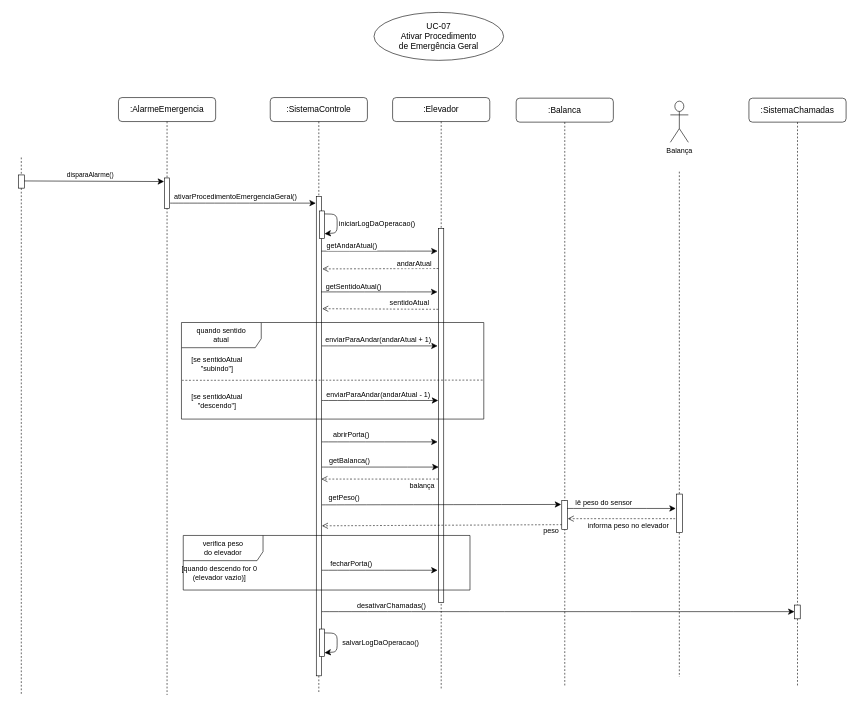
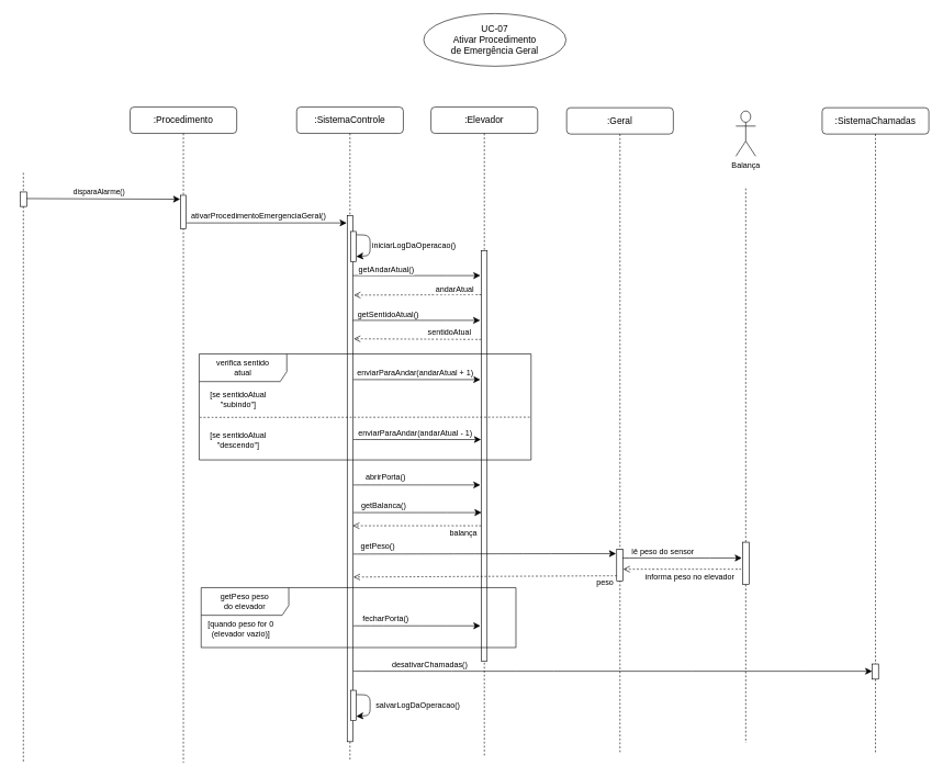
  <mxCell id="0" />
  <mxCell id="1" parent="0" />
- <mxCell id="2" value="&lt;font style=&quot;font-size: 14px;&quot;&gt;UC-07&lt;/font&gt;&lt;div style=&quot;font-size: 14px;&quot;&gt;Ativar Procedimento&lt;/div&gt;&lt;div style=&quot;font-size: 14px;&quot;&gt;de Emergência Geral&lt;/div&gt;" style="ellipse;whiteSpace=wrap;html=1;" parent="1" vertex="1"><mxGeometry x="623" y="20" width="216" height="80" as="geometry" /></mxCell>
+ <mxCell id="2" value="&lt;font style=&quot;font-size: 14px;&quot;&gt;UC-07&lt;/font&gt;&lt;div style=&quot;font-size: 14px;&quot;&gt;Ativar Procedimento&lt;/div&gt;&lt;div style=&quot;font-size: 14px;&quot;&gt;de Emergência Geral&lt;/div&gt;" style="ellipse;whiteSpace=wrap;html=1;" parent="1" vertex="1"><mxGeometry x="643" y="20" width="216" height="80" as="geometry" /></mxCell>
  <mxCell id="3" value="" style="group" parent="1" vertex="1" connectable="0"><mxGeometry x="20" y="145" width="30" height="885" as="geometry" /></mxCell>
  <mxCell id="4" style="edgeStyle=none;curved=0;rounded=1;orthogonalLoop=1;jettySize=auto;html=1;fontSize=12;startSize=8;endSize=8;dashed=1;endArrow=none;endFill=0;" parent="3" source="6" edge="1"><mxGeometry relative="1" as="geometry"><mxPoint x="15" y="1013" as="targetPoint" /><mxPoint x="15" y="128.425" as="sourcePoint" /></mxGeometry></mxCell>
  <mxCell id="5" value="" style="edgeStyle=none;curved=0;rounded=1;orthogonalLoop=1;jettySize=auto;html=1;fontSize=12;startSize=8;endSize=8;dashed=1;endArrow=none;endFill=0;" parent="3" target="6" edge="1"><mxGeometry relative="1" as="geometry"><mxPoint x="15" y="754.651" as="targetPoint" /><mxPoint x="15" y="116.907" as="sourcePoint" /></mxGeometry></mxCell>
  <mxCell id="6" value="" style="html=1;points=[];perimeter=orthogonalPerimeter;rounded=0;shadow=0;comic=0;labelBackgroundColor=none;strokeWidth=1;fontFamily=Verdana;fontSize=12;align=center;" parent="3" vertex="1"><mxGeometry x="10" y="146" width="10" height="22" as="geometry" /></mxCell>
  <mxCell id="7" value="" style="endArrow=classic;html=1;rounded=1;strokeColor=default;align=center;verticalAlign=middle;fontFamily=Helvetica;fontSize=12;fontColor=default;labelBackgroundColor=default;edgeStyle=none;startSize=8;endSize=8;curved=0;" parent="1" edge="1"><mxGeometry width="50" height="50" relative="1" as="geometry"><mxPoint x="40" y="301" as="sourcePoint" /><mxPoint x="273" y="302" as="targetPoint" /></mxGeometry></mxCell>
  <mxCell id="8" value="disparaAlarme()" style="edgeLabel;html=1;align=center;verticalAlign=middle;resizable=0;points=[];fontSize=11;fontFamily=Helvetica;fontColor=default;labelBackgroundColor=default;" parent="7" vertex="1" connectable="0"><mxGeometry x="-0.118" y="1" relative="1" as="geometry"><mxPoint x="6" y="-10" as="offset" /></mxGeometry></mxCell>
- <mxCell id="9" value=":AlarmeEmergencia" style="shape=umlLifeline;perimeter=lifelinePerimeter;whiteSpace=wrap;html=1;container=0;collapsible=0;recursiveResize=0;outlineConnect=0;rounded=1;shadow=0;comic=0;labelBackgroundColor=none;strokeWidth=1;fontFamily=Helvetica;fontSize=14;align=center;" parent="1" vertex="1"><mxGeometry x="197" y="162" width="162" height="996" as="geometry" /></mxCell>
+ <mxCell id="9" value=":Procedimento" style="shape=umlLifeline;perimeter=lifelinePerimeter;whiteSpace=wrap;html=1;container=0;collapsible=0;recursiveResize=0;outlineConnect=0;rounded=1;shadow=0;comic=0;labelBackgroundColor=none;strokeWidth=1;fontFamily=Helvetica;fontSize=14;align=center;" parent="1" vertex="1"><mxGeometry x="197" y="162" width="162" height="996" as="geometry" /></mxCell>
  <mxCell id="10" value="" style="html=1;points=[];perimeter=orthogonalPerimeter;rounded=0;shadow=0;comic=0;labelBackgroundColor=none;strokeWidth=1;fontFamily=Verdana;fontSize=12;align=center;container=0;" parent="1" vertex="1"><mxGeometry x="273.73" y="296" width="8.53" height="51" as="geometry" /></mxCell>
  <mxCell id="11" value=":SistemaControle" style="shape=umlLifeline;perimeter=lifelinePerimeter;whiteSpace=wrap;html=1;container=0;collapsible=0;recursiveResize=0;outlineConnect=0;rounded=1;shadow=0;comic=0;labelBackgroundColor=none;strokeWidth=1;fontFamily=Helvetica;fontSize=14;align=center;" parent="1" vertex="1"><mxGeometry x="450" y="162" width="162" height="994" as="geometry" /></mxCell>
  <mxCell id="12" value="" style="html=1;points=[];perimeter=orthogonalPerimeter;rounded=0;shadow=0;comic=0;labelBackgroundColor=none;strokeWidth=1;fontFamily=Verdana;fontSize=12;align=center;container=0;" parent="1" vertex="1"><mxGeometry x="526.74" y="327" width="8.53" height="799" as="geometry" /></mxCell>
  <mxCell id="13" value=":Elevador" style="shape=umlLifeline;perimeter=lifelinePerimeter;whiteSpace=wrap;html=1;container=0;collapsible=0;recursiveResize=0;outlineConnect=0;rounded=1;shadow=0;comic=0;labelBackgroundColor=none;strokeWidth=1;fontFamily=Helvetica;fontSize=14;align=center;" parent="1" vertex="1"><mxGeometry x="654" y="162" width="162" height="988" as="geometry" /></mxCell>
  <mxCell id="14" value="" style="endArrow=classic;html=1;rounded=0;fontSize=12;startSize=8;endSize=8;curved=1;" parent="1" edge="1"><mxGeometry width="50" height="50" relative="1" as="geometry"><mxPoint x="283" y="338" as="sourcePoint" /><mxPoint x="526" y="338" as="targetPoint" /></mxGeometry></mxCell>
  <mxCell id="15" value="ativarProcedimentoEmergenciaGeral()" style="edgeLabel;html=1;align=center;verticalAlign=middle;resizable=0;points=[];fontSize=12;" parent="14" vertex="1" connectable="0"><mxGeometry x="-0.629" relative="1" as="geometry"><mxPoint x="63" y="-11" as="offset" /></mxGeometry></mxCell>
  <mxCell id="16" value="" style="html=1;points=[];perimeter=orthogonalPerimeter;rounded=0;shadow=0;comic=0;labelBackgroundColor=none;strokeWidth=1;fontFamily=Verdana;fontSize=12;align=center;container=0;" parent="1" vertex="1"><mxGeometry x="730.73" y="380" width="8.53" height="624" as="geometry" /></mxCell>
  <mxCell id="17" value="" style="html=1;points=[];perimeter=orthogonalPerimeter;rounded=0;shadow=0;comic=0;labelBackgroundColor=none;strokeWidth=1;fontFamily=Verdana;fontSize=12;align=center;container=0;" parent="1" vertex="1"><mxGeometry x="532" y="351" width="8.53" height="46" as="geometry" /></mxCell>
  <mxCell id="18" value="" style="endArrow=classic;html=1;rounded=1;fontSize=12;startSize=8;endSize=8;curved=0;" parent="1" edge="1"><mxGeometry width="50" height="50" relative="1" as="geometry"><mxPoint x="540.53" y="356" as="sourcePoint" /><mxPoint x="540.53" y="389" as="targetPoint" /><Array as="points"><mxPoint x="561.53" y="356.5" /><mxPoint x="561.53" y="387.5" /></Array></mxGeometry></mxCell>
  <mxCell id="19" value="iniciarLogDaOperacao()" style="edgeLabel;html=1;align=center;verticalAlign=middle;resizable=0;points=[];fontSize=12;fontFamily=Helvetica;fontColor=default;labelBackgroundColor=default;" parent="18" vertex="1" connectable="0"><mxGeometry x="-0.033" y="1" relative="1" as="geometry"><mxPoint x="65" y="1" as="offset" /></mxGeometry></mxCell>
  <mxCell id="20" value="" style="endArrow=classic;html=1;rounded=0;fontSize=12;startSize=8;endSize=8;curved=1;" parent="1" edge="1"><mxGeometry width="50" height="50" relative="1" as="geometry"><mxPoint x="535.27" y="418" as="sourcePoint" /><mxPoint x="729" y="418" as="targetPoint" /></mxGeometry></mxCell>
  <mxCell id="21" value="getAndarAtual()" style="edgeLabel;html=1;align=center;verticalAlign=middle;resizable=0;points=[];fontSize=12;" parent="20" vertex="1" connectable="0"><mxGeometry x="-0.17" relative="1" as="geometry"><mxPoint x="-30" y="-9" as="offset" /></mxGeometry></mxCell>
  <mxCell id="22" value="" style="endArrow=open;html=1;rounded=0;fontSize=12;startSize=8;endSize=8;curved=1;entryX=1.191;entryY=0.151;entryDx=0;entryDy=0;entryPerimeter=0;endFill=0;dashed=1;" parent="1" target="12" edge="1"><mxGeometry width="50" height="50" relative="1" as="geometry"><mxPoint x="730.27" y="447" as="sourcePoint" /><mxPoint x="588" y="448" as="targetPoint" /></mxGeometry></mxCell>
  <mxCell id="23" value="andarAtual" style="edgeLabel;html=1;align=center;verticalAlign=middle;resizable=0;points=[];fontSize=12;" parent="22" vertex="1" connectable="0"><mxGeometry x="-0.17" relative="1" as="geometry"><mxPoint x="39" y="-9" as="offset" /></mxGeometry></mxCell>
  <mxCell id="24" value="" style="endArrow=classic;html=1;rounded=0;fontSize=12;startSize=8;endSize=8;curved=1;" parent="1" edge="1"><mxGeometry width="50" height="50" relative="1" as="geometry"><mxPoint x="535" y="486" as="sourcePoint" /><mxPoint x="728.73" y="486" as="targetPoint" /></mxGeometry></mxCell>
  <mxCell id="25" value="getSentidoAtual()" style="edgeLabel;html=1;align=center;verticalAlign=middle;resizable=0;points=[];fontSize=12;" parent="24" vertex="1" connectable="0"><mxGeometry x="-0.17" relative="1" as="geometry"><mxPoint x="-27" y="-10" as="offset" /></mxGeometry></mxCell>
  <mxCell id="26" value="" style="endArrow=open;html=1;rounded=0;fontSize=12;startSize=8;endSize=8;curved=1;entryX=1.164;entryY=0.461;entryDx=0;entryDy=0;entryPerimeter=0;endFill=0;dashed=1;" parent="1" edge="1"><mxGeometry width="50" height="50" relative="1" as="geometry"><mxPoint x="730" y="515" as="sourcePoint" /><mxPoint x="536.73" y="514" as="targetPoint" /></mxGeometry></mxCell>
  <mxCell id="27" value="sentidoAtual" style="edgeLabel;html=1;align=center;verticalAlign=middle;resizable=0;points=[];fontSize=12;" parent="26" vertex="1" connectable="0"><mxGeometry x="-0.17" relative="1" as="geometry"><mxPoint x="31" y="-10" as="offset" /></mxGeometry></mxCell>
- <mxCell id="28" value="quando sentido&lt;div&gt;atual&lt;/div&gt;" style="shape=umlFrame;whiteSpace=wrap;html=1;pointerEvents=0;width=133;height=42;" parent="1" vertex="1"><mxGeometry x="302" y="537" width="504" height="161" as="geometry" /></mxCell>
+ <mxCell id="28" value="verifica sentido&lt;div&gt;atual&lt;/div&gt;" style="shape=umlFrame;whiteSpace=wrap;html=1;pointerEvents=0;width=133;height=42;" parent="1" vertex="1"><mxGeometry x="302" y="537" width="504" height="161" as="geometry" /></mxCell>
  <mxCell id="29" value="[se sentidoAtual&lt;div style=&quot;font-size: 12px;&quot;&gt;&quot;subindo&quot;]&lt;/div&gt;" style="text;html=1;align=center;verticalAlign=middle;resizable=0;points=[];autosize=1;strokeColor=none;fillColor=none;fontSize=12;" parent="1" vertex="1"><mxGeometry x="309" y="585" width="103" height="41" as="geometry" /></mxCell>
  <mxCell id="30" value="" style="endArrow=none;html=1;rounded=0;fontSize=12;startSize=8;endSize=8;curved=1;entryX=0.996;entryY=0.517;entryDx=0;entryDy=0;entryPerimeter=0;dashed=1;endFill=0;" parent="1" edge="1"><mxGeometry width="50" height="50" relative="1" as="geometry"><mxPoint x="303" y="633.38" as="sourcePoint" /><mxPoint x="804.984" y="632.997" as="targetPoint" /></mxGeometry></mxCell>
  <mxCell id="31" value="" style="endArrow=classic;html=1;rounded=0;fontSize=12;startSize=8;endSize=8;curved=1;" parent="1" edge="1"><mxGeometry width="50" height="50" relative="1" as="geometry"><mxPoint x="536" y="576" as="sourcePoint" /><mxPoint x="729" y="576" as="targetPoint" /></mxGeometry></mxCell>
  <mxCell id="32" value="enviarParaAndar(andarAtual + 1)" style="edgeLabel;html=1;align=center;verticalAlign=middle;resizable=0;points=[];fontSize=12;" parent="31" vertex="1" connectable="0"><mxGeometry x="-0.381" y="2" relative="1" as="geometry"><mxPoint x="33" y="-9" as="offset" /></mxGeometry></mxCell>
  <mxCell id="33" value="" style="endArrow=classic;html=1;rounded=0;fontSize=12;startSize=8;endSize=8;curved=1;entryX=-0.108;entryY=0.341;entryDx=0;entryDy=0;entryPerimeter=0;" parent="1" edge="1"><mxGeometry width="50" height="50" relative="1" as="geometry"><mxPoint x="536" y="667" as="sourcePoint" /><mxPoint x="730" y="667" as="targetPoint" /></mxGeometry></mxCell>
  <mxCell id="34" value="enviarParaAndar(andarAtual - 1)" style="edgeLabel;html=1;align=center;verticalAlign=middle;resizable=0;points=[];fontSize=12;" parent="33" vertex="1" connectable="0"><mxGeometry x="-0.381" y="2" relative="1" as="geometry"><mxPoint x="33" y="-9" as="offset" /></mxGeometry></mxCell>
  <mxCell id="35" value="[se sentidoAtual&lt;div style=&quot;font-size: 12px;&quot;&gt;&quot;descendo&quot;]&lt;/div&gt;" style="text;html=1;align=center;verticalAlign=middle;resizable=0;points=[];autosize=1;strokeColor=none;fillColor=none;fontSize=12;" parent="1" vertex="1"><mxGeometry x="309" y="647" width="103" height="41" as="geometry" /></mxCell>
  <mxCell id="36" value="" style="endArrow=classic;html=1;rounded=0;fontSize=12;startSize=8;endSize=8;curved=1;" parent="1" edge="1"><mxGeometry width="50" height="50" relative="1" as="geometry"><mxPoint x="536" y="736" as="sourcePoint" /><mxPoint x="729" y="736" as="targetPoint" /></mxGeometry></mxCell>
  <mxCell id="37" value="abrirPorta()" style="edgeLabel;html=1;align=center;verticalAlign=middle;resizable=0;points=[];fontSize=12;" parent="36" vertex="1" connectable="0"><mxGeometry x="-0.507" y="1" relative="1" as="geometry"><mxPoint y="-11" as="offset" /></mxGeometry></mxCell>
  <mxCell id="38" value="" style="endArrow=classic;html=1;rounded=0;fontSize=12;startSize=8;endSize=8;curved=1;" parent="1" target="16" edge="1"><mxGeometry width="50" height="50" relative="1" as="geometry"><mxPoint x="536" y="778" as="sourcePoint" /><mxPoint x="586" y="728" as="targetPoint" /></mxGeometry></mxCell>
  <mxCell id="39" value="getBalanca()" style="edgeLabel;html=1;align=center;verticalAlign=middle;resizable=0;points=[];fontSize=12;" parent="38" vertex="1" connectable="0"><mxGeometry x="-0.564" y="2" relative="1" as="geometry"><mxPoint x="3" y="-9" as="offset" /></mxGeometry></mxCell>
- <mxCell id="40" value=":Balanca" style="shape=umlLifeline;perimeter=lifelinePerimeter;whiteSpace=wrap;html=1;container=0;collapsible=0;recursiveResize=0;outlineConnect=0;rounded=1;shadow=0;comic=0;labelBackgroundColor=none;strokeWidth=1;fontFamily=Helvetica;fontSize=14;align=center;" parent="1" vertex="1"><mxGeometry x="860" y="163" width="162" height="982" as="geometry" /></mxCell>
+ <mxCell id="40" value=":Geral" style="shape=umlLifeline;perimeter=lifelinePerimeter;whiteSpace=wrap;html=1;container=0;collapsible=0;recursiveResize=0;outlineConnect=0;rounded=1;shadow=0;comic=0;labelBackgroundColor=none;strokeWidth=1;fontFamily=Helvetica;fontSize=14;align=center;" parent="1" vertex="1"><mxGeometry x="860" y="163" width="162" height="982" as="geometry" /></mxCell>
  <mxCell id="41" value="" style="endArrow=open;html=1;rounded=0;fontSize=12;startSize=8;endSize=8;curved=1;endFill=0;dashed=1;" parent="1" target="12" edge="1"><mxGeometry width="50" height="50" relative="1" as="geometry"><mxPoint x="730" y="798" as="sourcePoint" /><mxPoint x="780" y="748" as="targetPoint" /></mxGeometry></mxCell>
  <mxCell id="42" value="balança" style="edgeLabel;html=1;align=center;verticalAlign=middle;resizable=0;points=[];fontSize=12;" parent="41" vertex="1" connectable="0"><mxGeometry x="-0.496" y="2" relative="1" as="geometry"><mxPoint x="21" y="9" as="offset" /></mxGeometry></mxCell>
  <mxCell id="43" value="" style="endArrow=classic;html=1;rounded=0;fontSize=12;startSize=8;endSize=8;curved=1;entryX=-0.105;entryY=0.215;entryDx=0;entryDy=0;entryPerimeter=0;" parent="1" edge="1"><mxGeometry width="50" height="50" relative="1" as="geometry"><mxPoint x="536" y="841" as="sourcePoint" /><mxPoint x="934.999" y="840.32" as="targetPoint" /></mxGeometry></mxCell>
  <mxCell id="44" value="getPeso()" style="edgeLabel;html=1;align=center;verticalAlign=middle;resizable=0;points=[];fontSize=12;" parent="43" vertex="1" connectable="0"><mxGeometry x="-0.564" y="2" relative="1" as="geometry"><mxPoint x="-50" y="-10" as="offset" /></mxGeometry></mxCell>
  <mxCell id="45" value="" style="html=1;points=[];perimeter=orthogonalPerimeter;rounded=0;shadow=0;comic=0;labelBackgroundColor=none;strokeWidth=1;fontFamily=Verdana;fontSize=12;align=center;container=0;" parent="1" vertex="1"><mxGeometry x="936" y="834" width="9.53" height="48" as="geometry" /></mxCell>
  <mxCell id="46" value="" style="endArrow=open;html=1;rounded=0;fontSize=12;startSize=8;endSize=8;curved=1;entryX=1.11;entryY=0.677;entryDx=0;entryDy=0;entryPerimeter=0;endFill=0;dashed=1;" parent="1" edge="1"><mxGeometry width="50" height="50" relative="1" as="geometry"><mxPoint x="936" y="874" as="sourcePoint" /><mxPoint x="536.208" y="875.923" as="targetPoint" /></mxGeometry></mxCell>
  <mxCell id="47" value="peso" style="edgeLabel;html=1;align=center;verticalAlign=middle;resizable=0;points=[];fontSize=12;" parent="46" vertex="1" connectable="0"><mxGeometry x="-0.496" y="2" relative="1" as="geometry"><mxPoint x="82" y="7" as="offset" /></mxGeometry></mxCell>
- <mxCell id="48" value="verifica peso&lt;div&gt;do elevador&lt;/div&gt;" style="shape=umlFrame;whiteSpace=wrap;html=1;pointerEvents=0;width=133;height=42;" parent="1" vertex="1"><mxGeometry x="305" y="892" width="478" height="91" as="geometry" /></mxCell>
- <mxCell id="49" value="[quando descendo for 0&lt;div&gt;&lt;span style=&quot;background-color: initial;&quot;&gt;(elevador vazio)]&lt;/span&gt;&lt;/div&gt;" style="text;html=1;align=center;verticalAlign=middle;resizable=0;points=[];autosize=1;strokeColor=none;fillColor=none;fontSize=12;" parent="1" vertex="1"><mxGeometry x="306" y="933" width="118" height="41" as="geometry" /></mxCell>
+ <mxCell id="48" value="getPeso peso&lt;div&gt;do elevador&lt;/div&gt;" style="shape=umlFrame;whiteSpace=wrap;html=1;pointerEvents=0;width=133;height=42;" parent="1" vertex="1"><mxGeometry x="305" y="892" width="478" height="91" as="geometry" /></mxCell>
+ <mxCell id="49" value="[quando peso for 0&lt;div&gt;&lt;span style=&quot;background-color: initial;&quot;&gt;(elevador vazio)]&lt;/span&gt;&lt;/div&gt;" style="text;html=1;align=center;verticalAlign=middle;resizable=0;points=[];autosize=1;strokeColor=none;fillColor=none;fontSize=12;" parent="1" vertex="1"><mxGeometry x="306" y="933" width="118" height="41" as="geometry" /></mxCell>
  <mxCell id="50" value="" style="endArrow=classic;html=1;rounded=0;fontSize=12;startSize=8;endSize=8;curved=1;" parent="1" edge="1"><mxGeometry width="50" height="50" relative="1" as="geometry"><mxPoint x="536" y="950" as="sourcePoint" /><mxPoint x="729" y="950" as="targetPoint" /></mxGeometry></mxCell>
  <mxCell id="51" value="fecharPorta()" style="edgeLabel;html=1;align=center;verticalAlign=middle;resizable=0;points=[];fontSize=12;" parent="50" vertex="1" connectable="0"><mxGeometry x="-0.507" y="1" relative="1" as="geometry"><mxPoint y="-11" as="offset" /></mxGeometry></mxCell>
  <mxCell id="52" value="" style="endArrow=classic;html=1;rounded=0;fontSize=12;startSize=8;endSize=8;curved=1;" parent="1" target="55" edge="1"><mxGeometry width="50" height="50" relative="1" as="geometry"><mxPoint x="536" y="1019" as="sourcePoint" /><mxPoint x="729" y="1019" as="targetPoint" /></mxGeometry></mxCell>
  <mxCell id="53" value="desativarChamadas()" style="edgeLabel;html=1;align=center;verticalAlign=middle;resizable=0;points=[];fontSize=12;" parent="52" vertex="1" connectable="0"><mxGeometry x="-0.507" y="1" relative="1" as="geometry"><mxPoint x="-79" y="-10" as="offset" /></mxGeometry></mxCell>
  <mxCell id="54" value=":SistemaChamadas" style="shape=umlLifeline;perimeter=lifelinePerimeter;whiteSpace=wrap;html=1;container=0;collapsible=0;recursiveResize=0;outlineConnect=0;rounded=1;shadow=0;comic=0;labelBackgroundColor=none;strokeWidth=1;fontFamily=Helvetica;fontSize=14;align=center;" parent="1" vertex="1"><mxGeometry x="1248" y="163" width="162" height="982" as="geometry" /></mxCell>
  <mxCell id="55" value="" style="html=1;points=[];perimeter=orthogonalPerimeter;rounded=0;shadow=0;comic=0;labelBackgroundColor=none;strokeWidth=1;fontFamily=Verdana;fontSize=12;align=center;container=0;" parent="1" vertex="1"><mxGeometry x="1324" y="1008" width="9.53" height="23" as="geometry" /></mxCell>
  <mxCell id="56" value="" style="html=1;points=[];perimeter=orthogonalPerimeter;rounded=0;shadow=0;comic=0;labelBackgroundColor=none;strokeWidth=1;fontFamily=Verdana;fontSize=12;align=center;container=0;" parent="1" vertex="1"><mxGeometry x="532" y="1048" width="8.53" height="46" as="geometry" /></mxCell>
  <mxCell id="57" value="" style="endArrow=classic;html=1;rounded=1;fontSize=12;startSize=8;endSize=8;curved=0;" parent="1" edge="1"><mxGeometry width="50" height="50" relative="1" as="geometry"><mxPoint x="540.53" y="1054.5" as="sourcePoint" /><mxPoint x="540.53" y="1087.5" as="targetPoint" /><Array as="points"><mxPoint x="561.53" y="1055" /><mxPoint x="561.53" y="1086" /></Array></mxGeometry></mxCell>
  <mxCell id="58" value="salvarLogDaOperacao()" style="edgeLabel;html=1;align=center;verticalAlign=middle;resizable=0;points=[];fontSize=12;fontFamily=Helvetica;fontColor=default;labelBackgroundColor=default;" parent="57" vertex="1" connectable="0"><mxGeometry x="-0.033" y="1" relative="1" as="geometry"><mxPoint x="71" y="2" as="offset" /></mxGeometry></mxCell>
  <mxCell id="59" value="" style="group" vertex="1" connectable="0" parent="1"><mxGeometry x="1117" y="179" width="30" height="968" as="geometry" /></mxCell>
  <mxCell id="60" style="edgeStyle=none;curved=0;rounded=1;orthogonalLoop=1;jettySize=auto;html=1;fontSize=12;startSize=8;endSize=8;dashed=1;endArrow=none;endFill=0;" edge="1" parent="59" source="62"><mxGeometry relative="1" as="geometry"><mxPoint x="15" y="948.982" as="targetPoint" /><mxPoint x="15" y="140.47" as="sourcePoint" /></mxGeometry></mxCell>
  <mxCell id="61" value="" style="edgeStyle=none;curved=0;rounded=1;orthogonalLoop=1;jettySize=auto;html=1;fontSize=12;startSize=8;endSize=8;dashed=1;endArrow=none;endFill=0;" edge="1" parent="59" target="62"><mxGeometry relative="1" as="geometry"><mxPoint x="15" y="825.426" as="targetPoint" /><mxPoint x="15" y="106.535" as="sourcePoint" /></mxGeometry></mxCell>
  <mxCell id="62" value="" style="html=1;points=[];perimeter=orthogonalPerimeter;rounded=0;shadow=0;comic=0;labelBackgroundColor=none;strokeWidth=1;fontFamily=Verdana;fontSize=12;align=center;" vertex="1" parent="59"><mxGeometry x="10" y="644.001" width="10" height="64.288" as="geometry" /></mxCell>
  <mxCell id="63" value="Balança" style="shape=umlActor;verticalLabelPosition=bottom;verticalAlign=top;html=1;outlineConnect=0;" vertex="1" parent="59"><mxGeometry y="-11" width="30" height="68.6" as="geometry" /></mxCell>
  <mxCell id="64" value="" style="endArrow=classic;html=1;rounded=0;fontSize=12;startSize=8;endSize=8;curved=1;" edge="1" parent="1"><mxGeometry width="50" height="50" relative="1" as="geometry"><mxPoint x="945" y="847" as="sourcePoint" /><mxPoint x="1126" y="847" as="targetPoint" /></mxGeometry></mxCell>
  <mxCell id="65" value="lê peso do sensor" style="edgeLabel;html=1;align=center;verticalAlign=middle;resizable=0;points=[];fontSize=12;" vertex="1" connectable="0" parent="64"><mxGeometry x="-0.151" relative="1" as="geometry"><mxPoint x="-17" y="-11" as="offset" /></mxGeometry></mxCell>
  <mxCell id="66" value="" style="endArrow=open;html=1;rounded=0;fontSize=12;startSize=8;endSize=8;curved=1;endFill=0;dashed=1;" edge="1" parent="1"><mxGeometry width="50" height="50" relative="1" as="geometry"><mxPoint x="1125" y="864" as="sourcePoint" /><mxPoint x="946" y="864" as="targetPoint" /></mxGeometry></mxCell>
  <mxCell id="67" value="informa peso no elevador" style="edgeLabel;html=1;align=center;verticalAlign=middle;resizable=0;points=[];fontSize=12;" vertex="1" connectable="0" parent="66"><mxGeometry x="-0.053" y="1" relative="1" as="geometry"><mxPoint x="6" y="10" as="offset" /></mxGeometry></mxCell>
